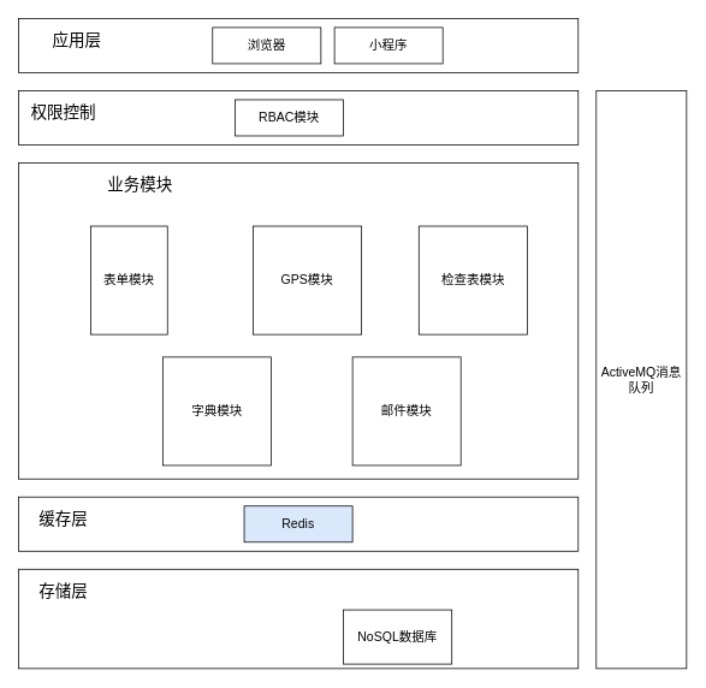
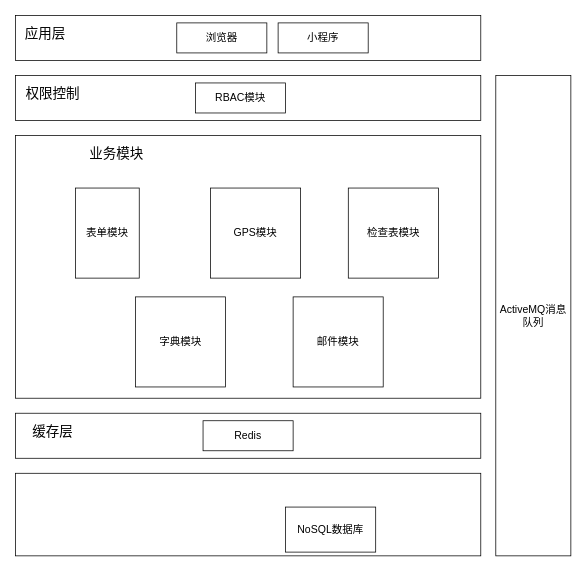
  <mxCell id="0" />
  <mxCell id="1" parent="0" />
  <mxCell id="2" value="" style="rounded=0;whiteSpace=wrap;html=1;fontSize=14;" vertex="1" parent="1"><mxGeometry x="20" y="20" width="620" height="60" as="geometry" /></mxCell>
  <mxCell id="3" value="" style="rounded=0;whiteSpace=wrap;html=1;fontSize=14;" vertex="1" parent="1"><mxGeometry x="20" y="180" width="620" height="350" as="geometry" /></mxCell>
  <mxCell id="4" value="GPS模块" style="whiteSpace=wrap;html=1;aspect=fixed;fontSize=14;" vertex="1" parent="1"><mxGeometry x="280" y="250" width="120" height="120" as="geometry" /></mxCell>
  <mxCell id="5" value="检查表模块" style="whiteSpace=wrap;html=1;aspect=fixed;fontSize=14;" vertex="1" parent="1"><mxGeometry x="463.5" y="250" width="120" height="120" as="geometry" /></mxCell>
  <mxCell id="6" value="表单模块" style="whiteSpace=wrap;html=1;aspect=fixed;gradientColor=none;fontSize=14;" vertex="1" parent="1"><mxGeometry x="100" y="250" width="85" height="120" as="geometry" /></mxCell>
  <mxCell id="7" value="字典模块" style="whiteSpace=wrap;html=1;aspect=fixed;fontSize=14;" vertex="1" parent="1"><mxGeometry x="180" y="395" width="120" height="120" as="geometry" /></mxCell>
  <mxCell id="8" value="邮件模块" style="whiteSpace=wrap;html=1;aspect=fixed;fontSize=14;" vertex="1" parent="1"><mxGeometry x="390" y="395" width="120" height="120" as="geometry" /></mxCell>
  <mxCell id="9" value="" style="rounded=0;whiteSpace=wrap;html=1;fontSize=14;" vertex="1" parent="1"><mxGeometry x="20" y="100" width="620" height="60" as="geometry" /></mxCell>
  <mxCell id="10" value="浏览器" style="rounded=0;whiteSpace=wrap;html=1;fontSize=14;" vertex="1" parent="1"><mxGeometry x="235" y="30" width="120" height="40" as="geometry" /></mxCell>
  <mxCell id="11" value="" style="rounded=0;whiteSpace=wrap;html=1;fontSize=14;" vertex="1" parent="1"><mxGeometry x="20" y="630" width="620" height="110" as="geometry" /></mxCell>
  <mxCell id="12" value="NoSQL数据库" style="rounded=0;whiteSpace=wrap;html=1;fontSize=14;" vertex="1" parent="1"><mxGeometry x="380" y="675" width="120" height="60" as="geometry" /></mxCell>
  <mxCell id="13" value="权限控制" style="text;html=1;strokeColor=none;fillColor=none;align=center;verticalAlign=middle;whiteSpace=wrap;rounded=0;fontSize=18;" vertex="1" parent="1"><mxGeometry x="30" y="110" width="80" height="30" as="geometry" /></mxCell>
  <mxCell id="14" value="业务模块" style="text;html=1;strokeColor=none;fillColor=none;align=center;verticalAlign=middle;whiteSpace=wrap;rounded=0;fontSize=18;" vertex="1" parent="1"><mxGeometry x="105" y="190" width="100" height="30" as="geometry" /></mxCell>
  <mxCell id="15" value="" style="rounded=0;whiteSpace=wrap;html=1;fontSize=14;" vertex="1" parent="1"><mxGeometry x="20" y="550" width="620" height="60" as="geometry" /></mxCell>
- <mxCell id="16" value="Redis" style="rounded=0;whiteSpace=wrap;html=1;fontSize=14;fillColor=#dae8fc;" vertex="1" parent="1"><mxGeometry x="270" y="560" width="120" height="40" as="geometry" /></mxCell>
+ <mxCell id="16" value="Redis" style="rounded=0;whiteSpace=wrap;html=1;fontSize=14;" vertex="1" parent="1"><mxGeometry x="270" y="560" width="120" height="40" as="geometry" /></mxCell>
  <mxCell id="17" value="缓存层" style="text;html=1;strokeColor=none;fillColor=none;align=center;verticalAlign=middle;whiteSpace=wrap;rounded=0;fontSize=18;" vertex="1" parent="1"><mxGeometry x="30" y="560" width="80" height="30" as="geometry" /></mxCell>
- <mxCell id="18" value="存储层" style="text;html=1;strokeColor=none;fillColor=none;align=center;verticalAlign=middle;whiteSpace=wrap;rounded=0;fontSize=18;" vertex="1" parent="1"><mxGeometry x="30" y="640" width="80" height="30" as="geometry" /></mxCell>
  <mxCell id="19" value="ActiveMQ消息队列" style="rounded=0;whiteSpace=wrap;html=1;fontSize=14;gradientColor=none;" vertex="1" parent="1"><mxGeometry x="660" y="100" width="100" height="640" as="geometry" /></mxCell>
  <mxCell id="20" value="小程序" style="rounded=0;whiteSpace=wrap;html=1;fontSize=14;" vertex="1" parent="1"><mxGeometry x="370" y="30" width="120" height="40" as="geometry" /></mxCell>
- <mxCell id="21" value="应用层" style="text;html=1;strokeColor=none;fillColor=none;align=center;verticalAlign=middle;whiteSpace=wrap;rounded=0;fontSize=18;" vertex="1" parent="1"><mxGeometry x="45" y="30" width="80" height="30" as="geometry" /></mxCell>
+ <mxCell id="21" value="应用层" style="text;html=1;strokeColor=none;fillColor=none;align=center;verticalAlign=middle;whiteSpace=wrap;rounded=0;fontSize=18;" vertex="1" parent="1"><mxGeometry x="20" y="30" width="80" height="30" as="geometry" /></mxCell>
  <mxCell id="22" value="RBAC模块" style="rounded=0;whiteSpace=wrap;html=1;fontSize=14;" vertex="1" parent="1"><mxGeometry x="260" y="110" width="120" height="40" as="geometry" /></mxCell>
